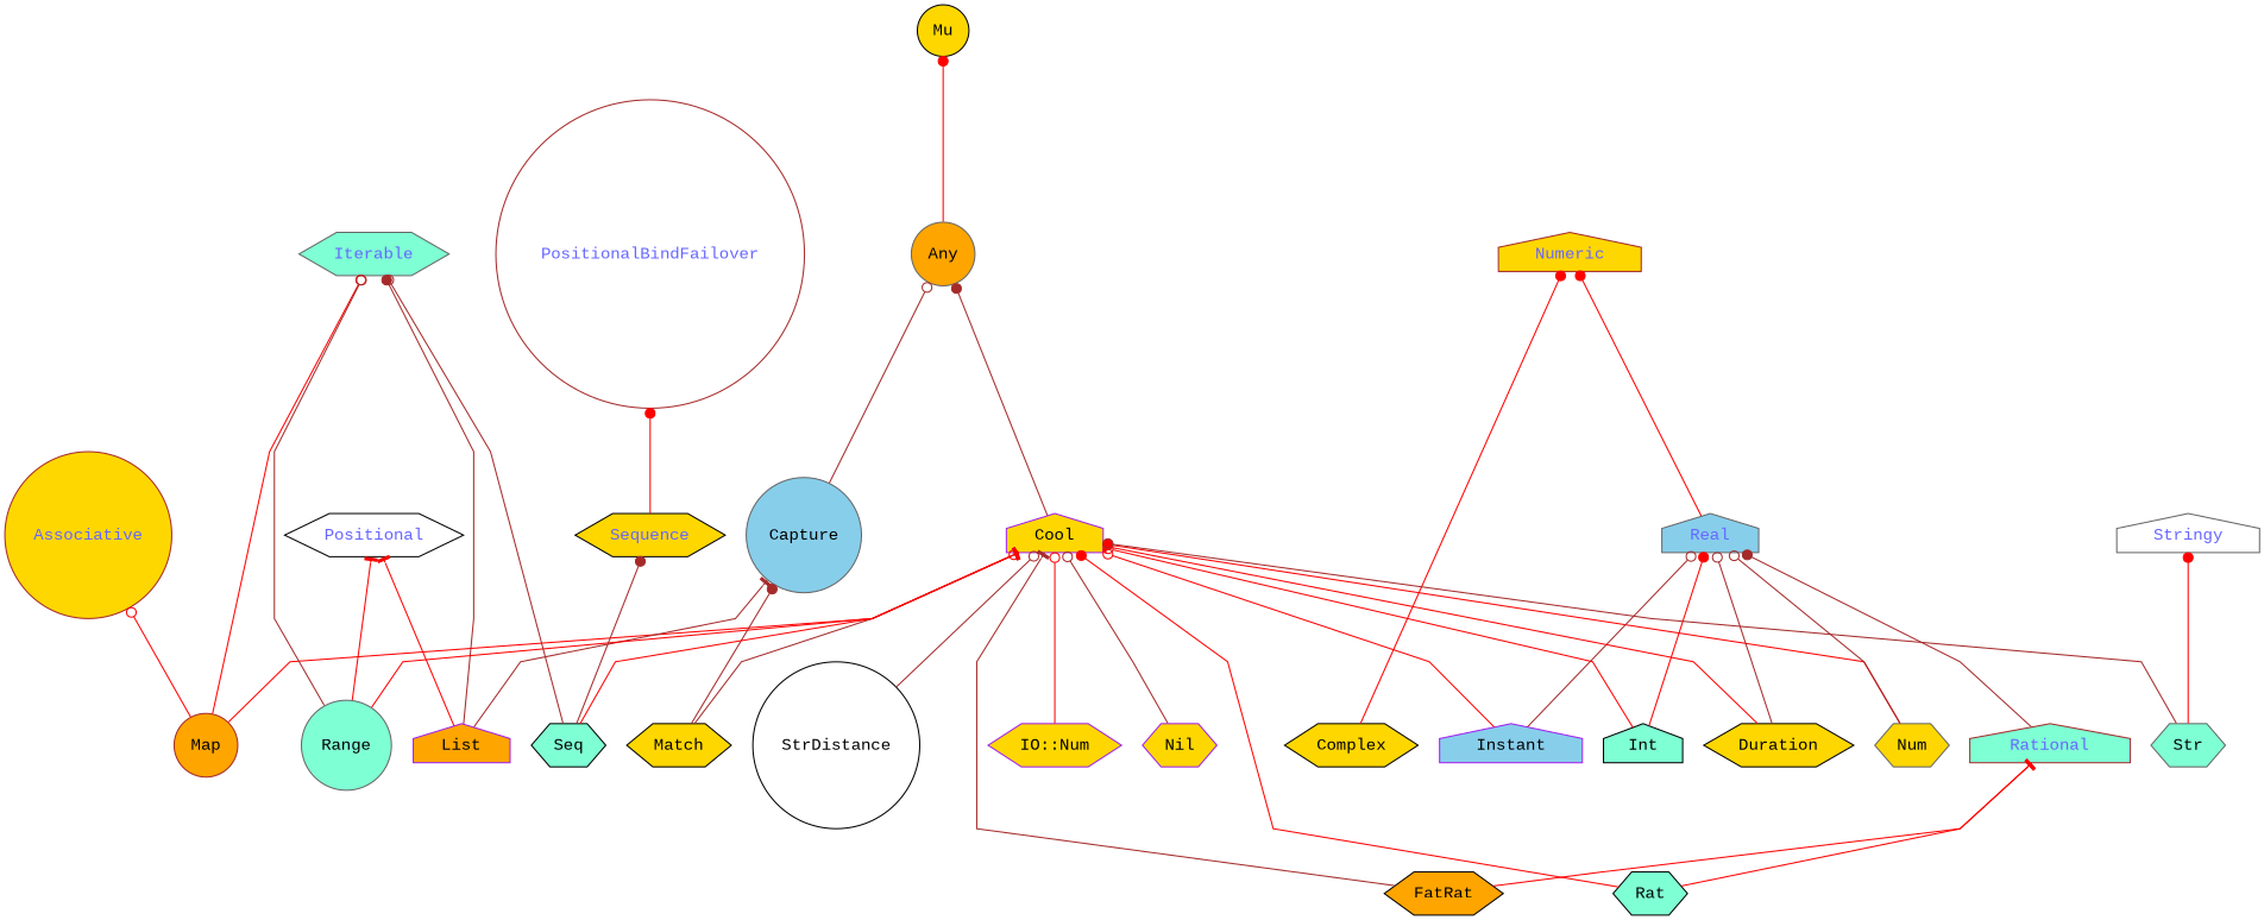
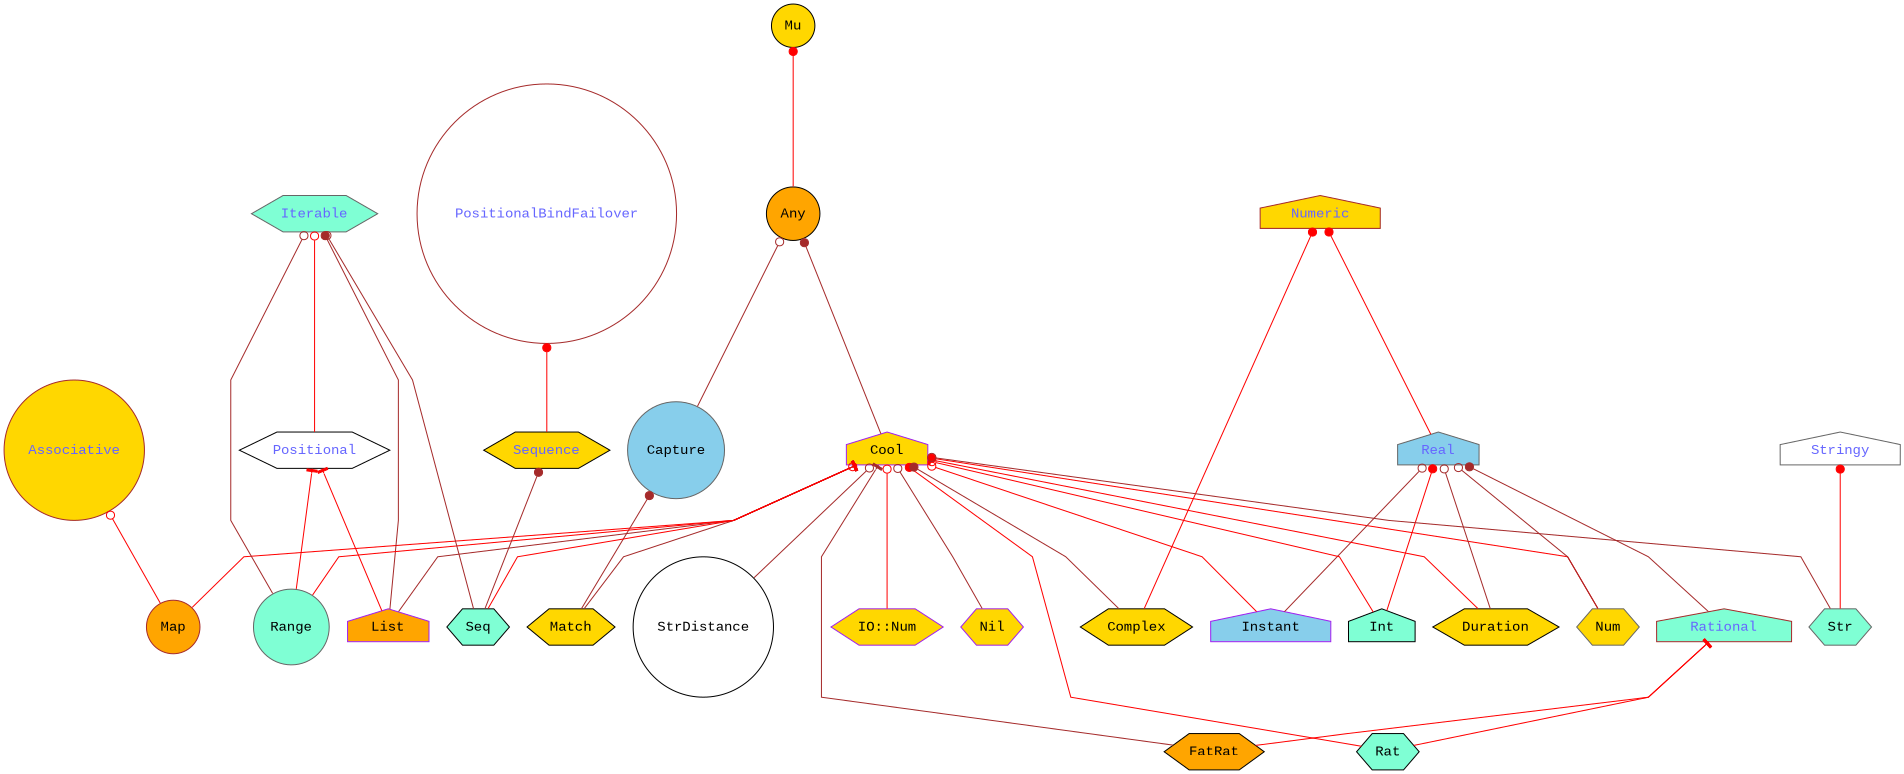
  digraph {
    bgcolor="#FFFFFF"
    fontname="Liberation Mono"
    rankdir=BT
    splines=polyline
    node [color=black fillcolor=gold fontcolor="#000000" fontname="Liberation Mono" shape=hexagon style=filled]
    edge [arrowhead=odot color=red fontname="Liberation Mono"]
    Cool [color=purple shape=house]
-   Any [color=gray40 fillcolor=orange shape=circle]
+   Any [fillcolor=orange shape=circle]
    Mu [shape=circle]
    Iterable [color=gray40 fillcolor=aquamarine fontcolor="#6666FF"]
    Associative [color=brown fontcolor="#6666FF" shape=circle]
    Map [color=brown fillcolor=orange shape=circle]
    Numeric [color=brown fontcolor="#6666FF" shape=house]
    Real [color=gray40 fillcolor=skyblue fontcolor="#6666FF" shape=house]
    Num [color=gray40]
    Capture [color=gray40 fillcolor=skyblue shape=circle]
    Match
    Positional [fillcolor=white fontcolor="#6666FF"]
    List [color=purple fillcolor=orange shape=house]
    Range [color=gray40 fillcolor=aquamarine shape=circle]
    Rational [color=brown fillcolor=aquamarine fontcolor="#6666FF" shape=house]
    Rat [fillcolor=aquamarine]
    Complex
    PositionalBindFailover [color=brown fillcolor=white fontcolor="#6666FF" shape=circle]
    Sequence [fontcolor="#6666FF"]
    Seq [fillcolor=aquamarine]
    Instant [color=purple fillcolor=skyblue shape=house]
    n22 [color=purple label="IO::Num"]
    Int [fillcolor=aquamarine shape=house]
    Duration
    FatRat [fillcolor=orange]
    Stringy [color=gray40 fillcolor=white fontcolor="#6666FF" shape=house]
    Str [color=gray40 fillcolor=aquamarine]
    Nil [color=purple]
    StrDistance [fillcolor=white shape=circle]
    Cool -> Any [arrowhead=dot color=brown]
    Any -> Mu [arrowhead=dot]
    Map -> Cool [arrowhead=tee]
-   Map -> Iterable
+   Positional -> Iterable
    Map -> Associative
    Real -> Numeric [arrowhead=dot]
    Num -> Cool [arrowhead=dot]
    Num -> Real [color=brown]
    Capture -> Any [color=brown]
    Match -> Cool [arrowhead=tee color=brown]
    Match -> Capture [arrowhead=dot color=brown]
-   List -> Capture [arrowhead=tee color=brown]
+   List -> Cool [arrowhead=tee color=brown]
    List -> Iterable [arrowhead=dot color=brown]
    List -> Positional [arrowhead=tee]
    Range -> Cool [arrowhead=tee]
    Range -> Iterable [color=brown]
    Range -> Positional [arrowhead=tee]
    Rational -> Real [arrowhead=dot color=brown]
    Rat -> Cool [arrowhead=dot]
    Rat -> Rational [arrowhead=tee]
+   Complex -> Cool [arrowhead=dot color=brown]
    Complex -> Numeric [arrowhead=dot]
    Sequence -> PositionalBindFailover [arrowhead=dot]
    Seq -> Cool
    Seq -> Iterable [color=brown]
    Seq -> Sequence [arrowhead=dot color=brown]
    Instant -> Cool
    Instant -> Real [color=brown]
    n22 -> Cool
    Int -> Cool
    Int -> Real [arrowhead=dot]
    Duration -> Cool [arrowhead=tee]
    Duration -> Real [color=brown]
    FatRat -> Cool [arrowhead=tee color=brown]
    FatRat -> Rational [arrowhead=tee]
    Str -> Cool [color=brown]
    Str -> Stringy [arrowhead=dot]
    Nil -> Cool [color=brown]
    StrDistance -> Cool [color=brown]
  }
